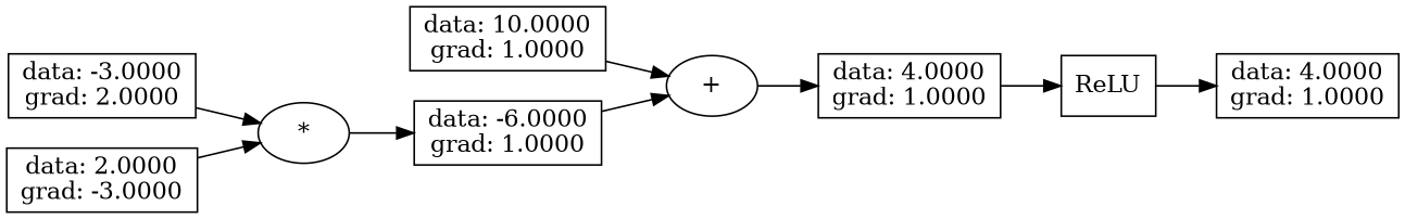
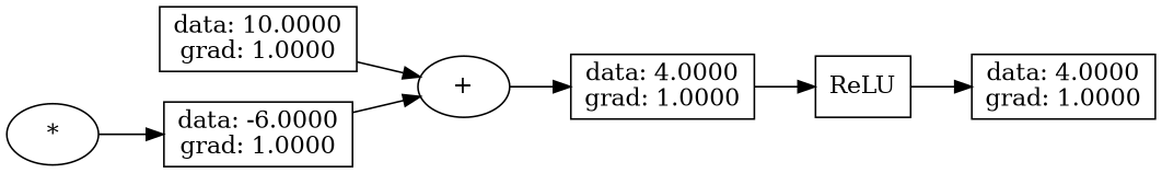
  strict digraph {
    rankdir=LR
    node [shape=box]
    n1 [label="data: 10.0000\ngrad: 1.0000"]
    n2 [label="+" shape=ellipse]
    n3 [label="data: 4.0000\ngrad: 1.0000"]
    n4 [label=ReLU]
    n5 [label="data: 4.0000\ngrad: 1.0000"]
    n6 [label="data: -6.0000\ngrad: 1.0000"]
    n7 [label="*" shape=ellipse]
-   n8 [label="data: -3.0000\ngrad: 2.0000"]
-   n9 [label="data: 2.0000\ngrad: -3.0000"]
    n1 -> n2
    n2 -> n3
    n3 -> n4
    n4 -> n5
    n6 -> n2
    n7 -> n6
-   n8 -> n7
-   n9 -> n7
  }
